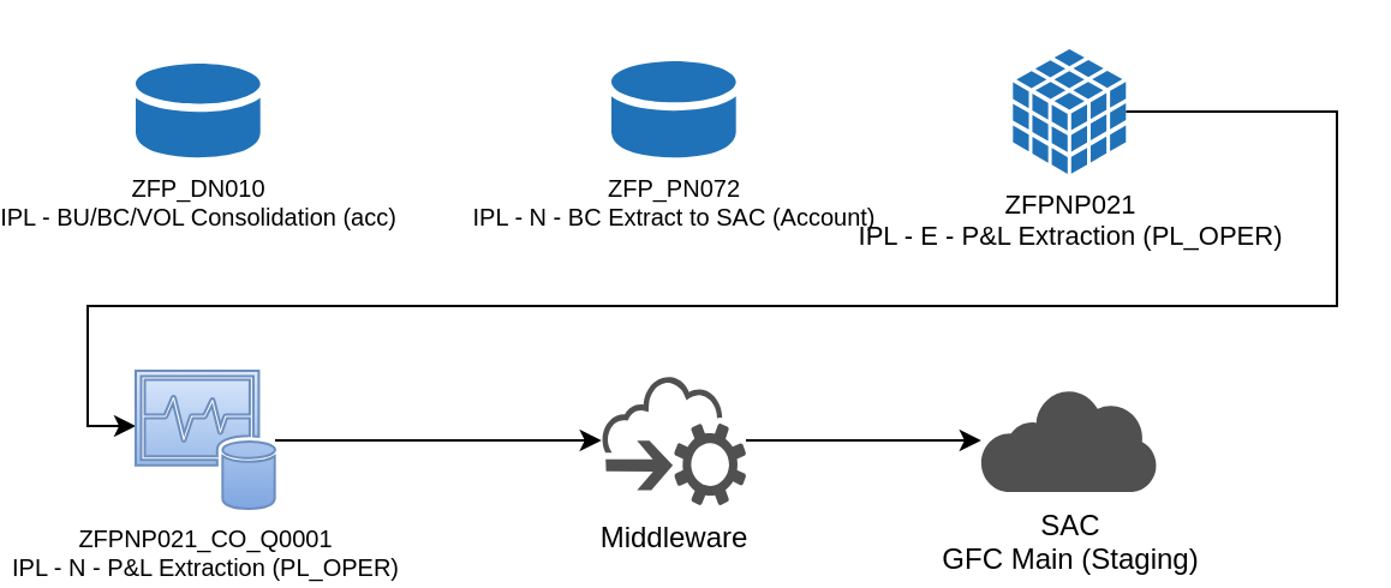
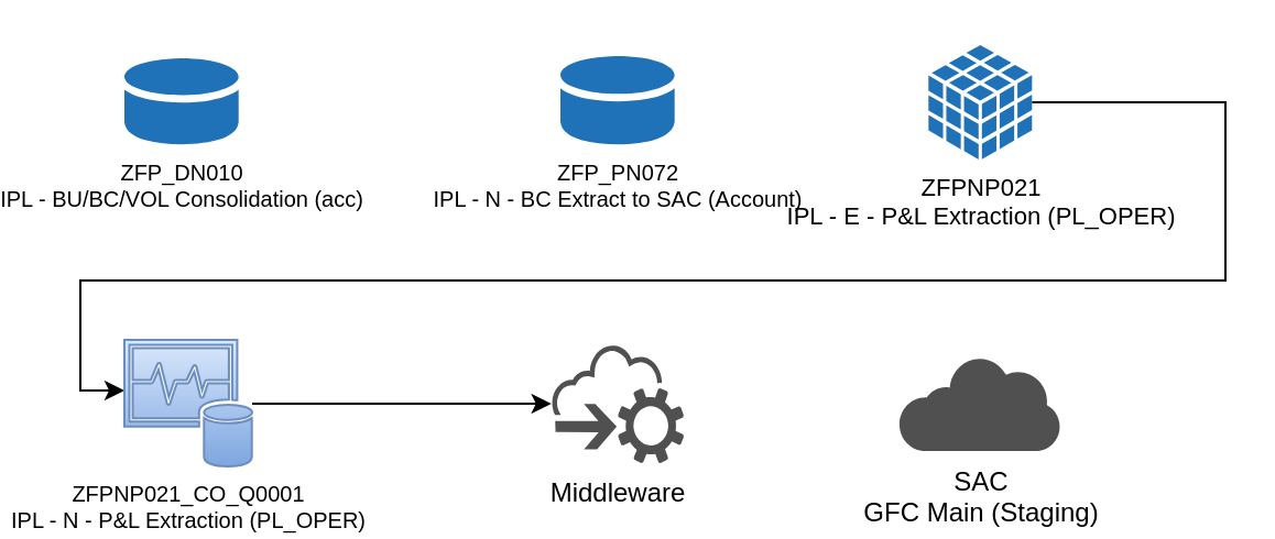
  <mxCell id="0" />
  <mxCell id="1" parent="0" />
  <mxCell id="2" value="ZFP_DN010&lt;br&gt;IPL - BU/BC/VOL Consolidation (acc)" style="sketch=0;shadow=0;dashed=0;html=1;strokeColor=none;labelPosition=center;verticalLabelPosition=bottom;verticalAlign=top;outlineConnect=0;align=center;shape=mxgraph.office.databases.database_mini_1;fillColor=#2072B8;fontSize=10;" parent="1" vertex="1"><mxGeometry x="40" y="26" width="51.85" height="40" as="geometry" /></mxCell>
  <mxCell id="3" value="ZFP_PN072&lt;br&gt;IPL - N - BC Extract to SAC (Account)" style="sketch=0;shadow=0;dashed=0;html=1;strokeColor=none;labelPosition=center;verticalLabelPosition=bottom;verticalAlign=top;outlineConnect=0;align=center;shape=mxgraph.office.databases.database_mini_1;fillColor=#2072B8;fontSize=10;" parent="1" vertex="1"><mxGeometry x="238" y="25" width="51.85" height="41" as="geometry" /></mxCell>
  <mxCell id="4" value="Middleware" style="sketch=0;pointerEvents=1;shadow=0;dashed=0;html=1;strokeColor=none;fillColor=#505050;labelPosition=center;verticalLabelPosition=bottom;outlineConnect=0;verticalAlign=top;align=center;shape=mxgraph.office.clouds.cloud_service_request;" parent="1" vertex="1"><mxGeometry x="233.85" y="156" width="60.15" height="54" as="geometry" /></mxCell>
  <mxCell id="5" style="edgeStyle=orthogonalEdgeStyle;rounded=0;orthogonalLoop=1;jettySize=auto;html=1;" parent="1" source="6" target="8" edge="1"><mxGeometry relative="1" as="geometry"><Array as="points"><mxPoint x="540" y="46" /><mxPoint x="540" y="127" /><mxPoint x="20" y="127" /><mxPoint x="20" y="177" /></Array></mxGeometry></mxCell>
  <mxCell id="6" value="ZFPNP021&lt;br&gt;IPL - E - P&amp;amp;L Extraction (PL_OPER)" style="sketch=0;shadow=0;dashed=0;html=1;strokeColor=none;labelPosition=center;verticalLabelPosition=bottom;verticalAlign=top;outlineConnect=0;align=center;shape=mxgraph.office.databases.database_cube;fillColor=#2072B8;fontSize=11;" parent="1" vertex="1"><mxGeometry x="405.15" y="20" width="47" height="52" as="geometry" /></mxCell>
  <mxCell id="7" style="edgeStyle=orthogonalEdgeStyle;rounded=0;orthogonalLoop=1;jettySize=auto;html=1;" parent="1" source="8" target="4" edge="1"><mxGeometry relative="1" as="geometry" /></mxCell>
  <mxCell id="8" value="ZFPNP021_CO_Q0001&lt;br&gt;IPL - N - P&amp;amp;L Extraction (PL_OPER)" style="sketch=0;shadow=0;dashed=0;html=1;strokeColor=#6c8ebf;fillColor=#dae8fc;labelPosition=center;verticalLabelPosition=bottom;verticalAlign=top;outlineConnect=0;align=center;shape=mxgraph.office.databases.monitoring_store;gradientColor=#7ea6e0;fontSize=10;" parent="1" vertex="1"><mxGeometry x="40" y="154" width="58" height="58" as="geometry" /></mxCell>
  <mxCell id="9" value="SAC&lt;br&gt;GFC Main (Staging)" style="sketch=0;pointerEvents=1;shadow=0;dashed=0;html=1;strokeColor=none;fillColor=#505050;labelPosition=center;verticalLabelPosition=bottom;outlineConnect=0;verticalAlign=top;align=center;shape=mxgraph.office.clouds.private_cloud;" parent="1" vertex="1"><mxGeometry x="391.91" y="161.5" width="73.49" height="43" as="geometry" /></mxCell>
- <mxCell id="10" style="edgeStyle=orthogonalEdgeStyle;rounded=0;orthogonalLoop=1;jettySize=auto;html=1;" parent="1" source="4" target="9" edge="1"><mxGeometry relative="1" as="geometry"><mxPoint x="470" y="197" as="targetPoint" /></mxGeometry></mxCell>
